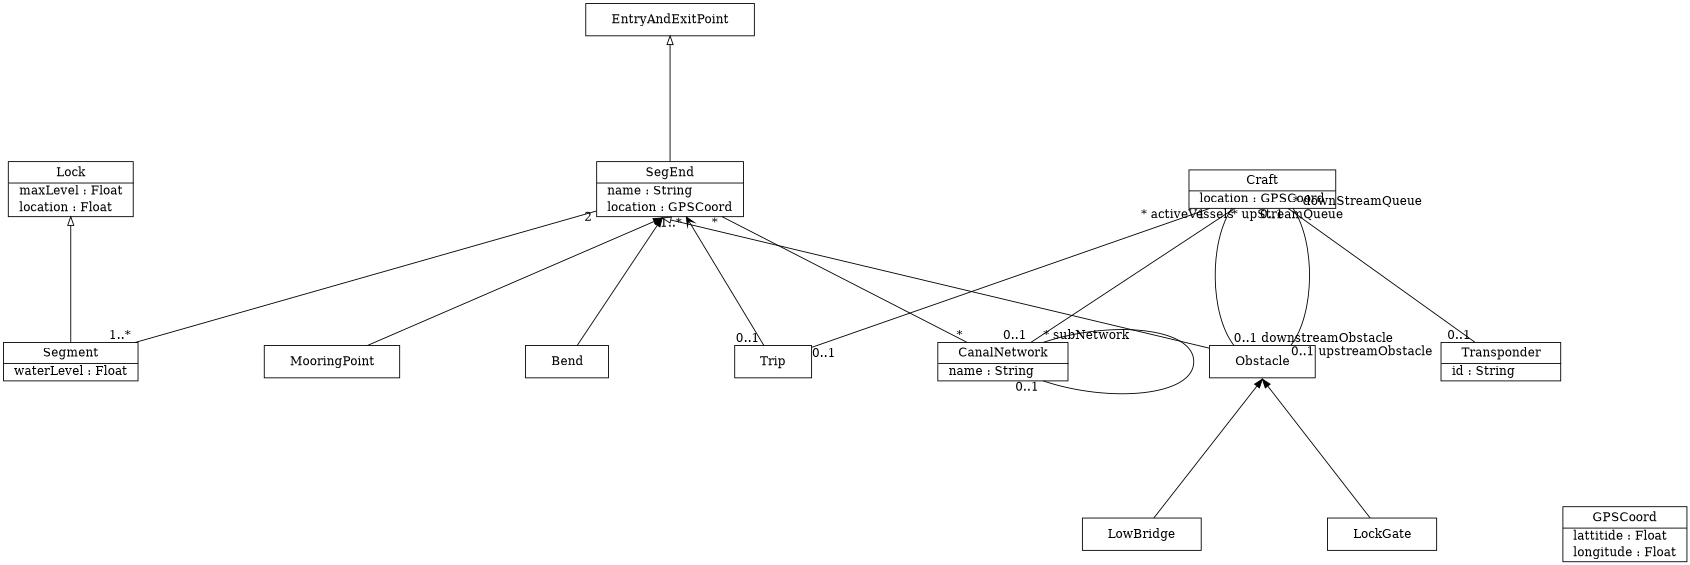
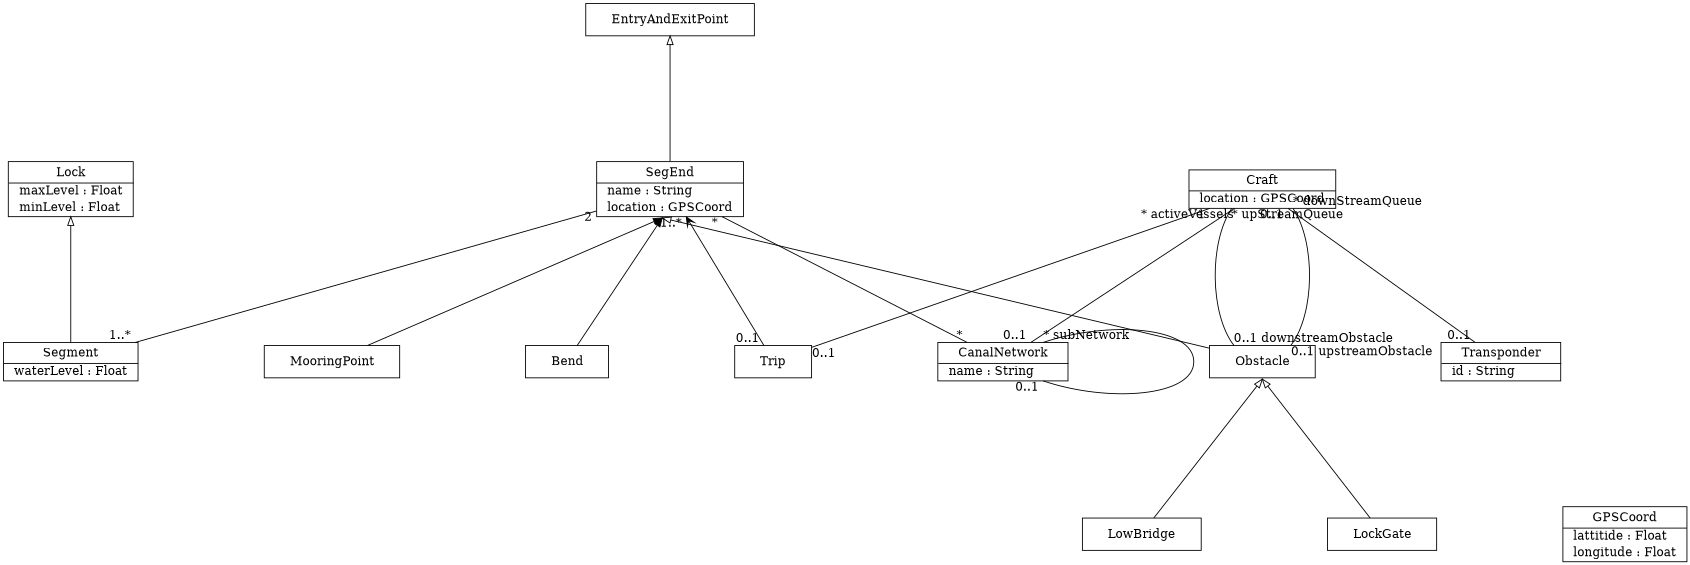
  digraph {
    nodesep=2.0
    rankdir=BT
    ranksep=2.0
    node [margin=0 shape=plaintext]
    edge [dir=none headurl="javascript:void()" tailurl="javascript:void()"]
    n1 [label=<<table border="1" cellspacing="0" cellborder="0" cellpadding="2"><tr><td cellpadding="4">    CanalNetwork    </td></tr><hr/><tr><td align="left" href="" title="String name&#13;">  name : String  </td></tr></table>>]
    n2 [label=<<table border="1" cellspacing="0" cellborder="0" cellpadding="2"><tr><td cellpadding="4">    SegEnd    </td></tr><hr/><tr><td align="left" href="" title="String name&#13;">  name : String  </td></tr><tr><td align="left" href="" title="GPSCoord location&#13;">  location : GPSCoord  </td></tr></table>>]
    n3 [label=<<table border="1" cellspacing="0" cellborder="0" cellpadding="2"><tr><td cellpadding="4">    Craft    </td></tr><hr/><tr><td align="left" href="" title="GPSCoord location&#13;">  location : GPSCoord  </td></tr></table>>]
    n4 [label=<<table border="1" cellspacing="0" cellborder="0" cellpadding="10"><tr><td>    EntryAndExitPoint    </td></tr></table>>]
    n5 [label=<<table border="1" cellspacing="0" cellborder="0" cellpadding="2"><tr><td cellpadding="4">    Segment    </td></tr><hr/><tr><td align="left" href="" title="Float waterLevel&#13;m above sea level&#13;">  waterLevel : Float  </td></tr></table>>]
-   n6 [label=<<table border="1" cellspacing="0" cellborder="0" cellpadding="2"><tr><td cellpadding="4">    Lock    </td></tr><hr/><tr><td align="left" href="" title="Float maxLevel&#13;">  maxLevel : Float  </td></tr><tr><td align="left" href="" title="Float minLevel&#13;">  location : Float  </td></tr></table>>]
+   n6 [label=<<table border="1" cellspacing="0" cellborder="0" cellpadding="2"><tr><td cellpadding="4">    Lock    </td></tr><hr/><tr><td align="left" href="" title="Float maxLevel&#13;">  maxLevel : Float  </td></tr><tr><td align="left" href="" title="Float minLevel&#13;">  minLevel : Float  </td></tr></table>>]
    n7 [label=<<table border="1" cellspacing="0" cellborder="0" cellpadding="10"><tr><td>    Bend    </td></tr></table>>]
    n8 [label=<<table border="1" cellspacing="0" cellborder="0" cellpadding="10"><tr><td>    MooringPoint    </td></tr></table>>]
    n9 [label=<<table border="1" cellspacing="0" cellborder="0" cellpadding="10"><tr><td>    Obstacle    </td></tr></table>>]
    n10 [label=<<table border="1" cellspacing="0" cellborder="0" cellpadding="10"><tr><td>    LowBridge    </td></tr></table>>]
    n11 [label=<<table border="1" cellspacing="0" cellborder="0" cellpadding="10"><tr><td>    LockGate    </td></tr></table>>]
    n12 [label=<<table border="1" cellspacing="0" cellborder="0" cellpadding="10"><tr><td>    Trip    </td></tr></table>>]
    n13 [label=<<table border="1" cellspacing="0" cellborder="0" cellpadding="2"><tr><td cellpadding="4">    Transponder    </td></tr><hr/><tr><td align="left" href="" title="String id&#13;">  id : String  </td></tr></table>>]
    n14 [label=<<table border="1" cellspacing="0" cellborder="0" cellpadding="2"><tr><td cellpadding="4">    GPSCoord    </td></tr><hr/><tr><td align="left" href="" title="Float lattitide&#13;">  lattitide : Float  </td></tr><tr><td align="left" href="" title="Float longitude&#13;">  longitude : Float  </td></tr></table>>]
    n1 -> n1 [headlabel="* subNetwork" taillabel="0..1 "]
    n1 -> n2 [headlabel="* " taillabel="* "]
    n1 -> n3 [headlabel="* activeVessels" taillabel="0..1 "]
    n2 -> n4 [arrowhead=empty samehead=gen dir="" headurl="" tailurl=""]
    n5 -> n2 [headlabel="2 " taillabel="1..* "]
    n5 -> n6 [arrowhead=empty samehead=gen dir="" headurl="" tailurl=""]
    n7 -> n2 [arrowhead=normal samehead=gen dir="" headurl="" tailurl=""]
    n8 -> n2 [arrowhead=normal samehead=gen dir="" headurl="" tailurl=""]
    n9 -> n2 [arrowhead=empty samehead=gen dir="" headurl="" tailurl=""]
    n9 -> n3 [headlabel="* upStreamQueue" taillabel="0..1 downstreamObstacle"]
    n9 -> n3 [headlabel="* downStreamQueue" taillabel="0..1 upstreamObstacle"]
-   n10 -> n9 [arrowhead=normal samehead=gen dir="" headurl="" tailurl=""]
-   n11 -> n9 [arrowhead=normal samehead=gen dir="" headurl="" tailurl=""]
+   n10 -> n9 [arrowhead=empty samehead=gen dir="" headurl="" tailurl=""]
+   n11 -> n9 [arrowhead=empty samehead=gen dir="" headurl="" tailurl=""]
    n12 -> n2 [arrowhead=open dir=forward headlabel="1..* " taillabel="0..1 "]
    n12 -> n3 [headlabel="1 " taillabel="0..1 "]
    n13 -> n3 [headlabel="0..1 " taillabel="0..1 "]
  }
